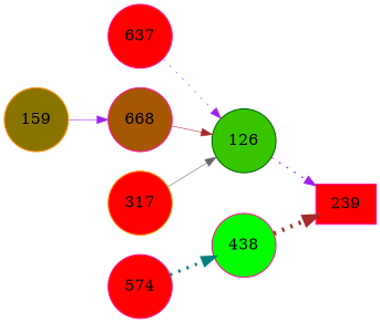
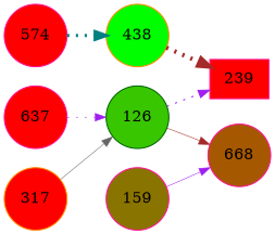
  digraph {
    rankdir=LR
    node [color=deeppink fillcolor="#fe0000" shape=circle style=filled]
    edge [color=purple penwidth=0.50 style=dotted]
    n1 [label=637]
    n2 [color=darkgreen fillcolor="#38c600" label=126]
    n3 [label=239 shape=box]
    n4 [label=574]
-   n5 [fillcolor="#00fe00" label=438]
+   n5 [color=darkorange fillcolor="#00fe00" label=438]
    n6 [fillcolor="#a65800" label=668]
    n7 [color=darkorange label=317]
-   n8 [color=darkorange fillcolor="#8a7400" label=159]
+   n8 [fillcolor="#8a7400" label=159]
    n1 -> n2
    n2 -> n3 [penwidth=1.00]
    n4 -> n5 [color=teal penwidth=3.00]
    n5 -> n3 [color=brown penwidth=4.00]
-   n6 -> n2 [color=brown style=bold]
+   n2 -> n6 [color=brown style=bold]
    n7 -> n2 [color=gray40 style=bold]
    n8 -> n6 [style=bold]
  }
